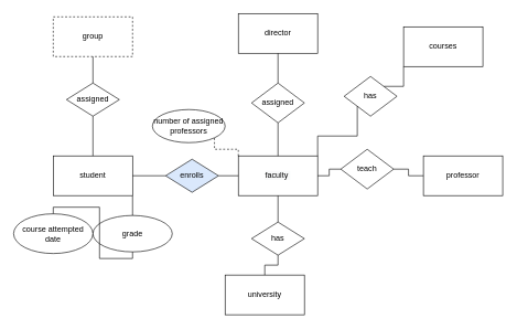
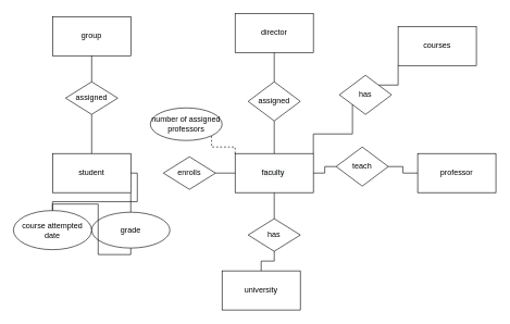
  <mxCell id="0" />
  <mxCell id="1" parent="0" />
  <mxCell id="2" value="&#10;&#10;&lt;span style=&quot;color: rgb(0, 0, 0); font-family: helvetica; font-size: 12px; font-style: normal; font-weight: 400; letter-spacing: normal; text-align: center; text-indent: 0px; text-transform: none; word-spacing: 0px; background-color: rgb(248, 249, 250); display: inline; float: none;&quot;&gt;faculty&lt;span&gt;&amp;nbsp;&lt;/span&gt;&lt;/span&gt;&#10;&#10;" style="rounded=0;whiteSpace=wrap;html=1;" vertex="1" parent="1"><mxGeometry x="360" y="235" width="120" height="60" as="geometry" /></mxCell>
  <mxCell id="3" value="university" style="rounded=0;whiteSpace=wrap;html=1;" vertex="1" parent="1"><mxGeometry x="340" y="415" width="120" height="60" as="geometry" /></mxCell>
  <mxCell id="4" value="student" style="rounded=0;whiteSpace=wrap;html=1;" vertex="1" parent="1"><mxGeometry x="80" y="235" width="120" height="60" as="geometry" /></mxCell>
  <mxCell id="5" value="professor" style="rounded=0;whiteSpace=wrap;html=1;" vertex="1" parent="1"><mxGeometry x="640" y="235" width="120" height="60" as="geometry" /></mxCell>
- <mxCell id="6" value="group" style="rounded=0;whiteSpace=wrap;html=1;dashed=1;" vertex="1" parent="1"><mxGeometry x="80" y="25" width="120" height="60" as="geometry" /></mxCell>
+ <mxCell id="6" value="group" style="rounded=0;whiteSpace=wrap;html=1;" vertex="1" parent="1"><mxGeometry x="80" y="25" width="120" height="60" as="geometry" /></mxCell>
  <mxCell id="7" value="has" style="rhombus;whiteSpace=wrap;html=1;" vertex="1" parent="1"><mxGeometry x="380" y="335" width="80" height="50" as="geometry" /></mxCell>
  <mxCell id="8" value="" style="endArrow=none;html=1;rounded=0;edgeStyle=orthogonalEdgeStyle;entryX=0.5;entryY=1;entryDx=0;entryDy=0;exitX=0.5;exitY=0;exitDx=0;exitDy=0;" edge="1" parent="1" source="7" target="2"><mxGeometry width="50" height="50" relative="1" as="geometry"><mxPoint x="250" y="285" as="sourcePoint" /><mxPoint x="300" y="235" as="targetPoint" /></mxGeometry></mxCell>
  <mxCell id="9" value="" style="endArrow=none;html=1;rounded=0;edgeStyle=orthogonalEdgeStyle;entryX=0.5;entryY=1;entryDx=0;entryDy=0;exitX=0.5;exitY=0;exitDx=0;exitDy=0;" edge="1" parent="1" source="3" target="7"><mxGeometry width="50" height="50" relative="1" as="geometry"><mxPoint x="250" y="285" as="sourcePoint" /><mxPoint x="300" y="235" as="targetPoint" /></mxGeometry></mxCell>
- <mxCell id="10" value="enrolls" style="rhombus;whiteSpace=wrap;html=1;fillColor=#dae8fc;" vertex="1" parent="1"><mxGeometry x="250" y="240" width="80" height="50" as="geometry" /></mxCell>
- <mxCell id="11" value="" style="endArrow=none;html=1;rounded=0;edgeStyle=orthogonalEdgeStyle;exitX=1;exitY=0.5;exitDx=0;exitDy=0;entryX=0;entryY=0.5;entryDx=0;entryDy=0;" edge="1" parent="1" source="4" target="10"><mxGeometry width="50" height="50" relative="1" as="geometry"><mxPoint x="250" y="285" as="sourcePoint" /><mxPoint x="300" y="235" as="targetPoint" /></mxGeometry></mxCell>
+ <mxCell id="10" value="enrolls" style="rhombus;whiteSpace=wrap;html=1;" vertex="1" parent="1"><mxGeometry x="250" y="240" width="80" height="50" as="geometry" /></mxCell>
+ <mxCell id="11" value="" style="endArrow=none;html=1;rounded=0;edgeStyle=orthogonalEdgeStyle;exitX=1;exitY=0.5;exitDx=0;exitDy=0;" edge="1" parent="1" source="4" target="30"><mxGeometry width="50" height="50" relative="1" as="geometry"><mxPoint x="250" y="285" as="sourcePoint" /><mxPoint x="300" y="235" as="targetPoint" /></mxGeometry></mxCell>
  <mxCell id="12" value="" style="endArrow=none;html=1;rounded=0;edgeStyle=orthogonalEdgeStyle;entryX=0;entryY=0.5;entryDx=0;entryDy=0;exitX=1;exitY=0.5;exitDx=0;exitDy=0;" edge="1" parent="1" source="10" target="2"><mxGeometry width="50" height="50" relative="1" as="geometry"><mxPoint x="250" y="285" as="sourcePoint" /><mxPoint x="300" y="235" as="targetPoint" /></mxGeometry></mxCell>
  <mxCell id="13" value="assigned" style="rhombus;whiteSpace=wrap;html=1;" vertex="1" parent="1"><mxGeometry x="100" y="125" width="80" height="50" as="geometry" /></mxCell>
  <mxCell id="14" value="" style="endArrow=none;html=1;rounded=0;edgeStyle=orthogonalEdgeStyle;entryX=0.5;entryY=1;entryDx=0;entryDy=0;exitX=0.5;exitY=0;exitDx=0;exitDy=0;" edge="1" parent="1" source="13" target="6"><mxGeometry width="50" height="50" relative="1" as="geometry"><mxPoint x="250" y="285" as="sourcePoint" /><mxPoint x="300" y="235" as="targetPoint" /></mxGeometry></mxCell>
  <mxCell id="15" value="" style="endArrow=none;html=1;rounded=0;edgeStyle=orthogonalEdgeStyle;entryX=0.5;entryY=1;entryDx=0;entryDy=0;exitX=0.5;exitY=0;exitDx=0;exitDy=0;" edge="1" parent="1" source="4" target="13"><mxGeometry width="50" height="50" relative="1" as="geometry"><mxPoint x="160" y="225" as="sourcePoint" /><mxPoint x="300" y="235" as="targetPoint" /></mxGeometry></mxCell>
  <mxCell id="16" value="director" style="rounded=0;whiteSpace=wrap;html=1;" vertex="1" parent="1"><mxGeometry x="360" y="20" width="120" height="60" as="geometry" /></mxCell>
  <mxCell id="17" value="" style="endArrow=none;html=1;rounded=0;edgeStyle=orthogonalEdgeStyle;entryX=0.5;entryY=1;entryDx=0;entryDy=0;exitX=0.5;exitY=0;exitDx=0;exitDy=0;startArrow=none;" edge="1" parent="1" source="18" target="16"><mxGeometry width="50" height="50" relative="1" as="geometry"><mxPoint x="220" y="205" as="sourcePoint" /><mxPoint x="270" y="155" as="targetPoint" /></mxGeometry></mxCell>
  <mxCell id="18" value="assigned" style="rhombus;whiteSpace=wrap;html=1;" vertex="1" parent="1"><mxGeometry x="380" y="125" width="80" height="60" as="geometry" /></mxCell>
  <mxCell id="19" value="" style="endArrow=none;html=1;rounded=0;edgeStyle=orthogonalEdgeStyle;entryX=0.5;entryY=1;entryDx=0;entryDy=0;exitX=0.5;exitY=0;exitDx=0;exitDy=0;" edge="1" parent="1" source="2" target="18"><mxGeometry width="50" height="50" relative="1" as="geometry"><mxPoint x="420" y="235" as="sourcePoint" /><mxPoint x="420" y="95" as="targetPoint" /></mxGeometry></mxCell>
  <mxCell id="20" value="" style="endArrow=none;html=1;rounded=0;edgeStyle=orthogonalEdgeStyle;entryX=0;entryY=0.5;entryDx=0;entryDy=0;exitX=1;exitY=0.5;exitDx=0;exitDy=0;startArrow=none;" edge="1" parent="1" source="21" target="5"><mxGeometry width="50" height="50" relative="1" as="geometry"><mxPoint x="350" y="285" as="sourcePoint" /><mxPoint x="400" y="235" as="targetPoint" /></mxGeometry></mxCell>
  <mxCell id="21" value="teach" style="rhombus;whiteSpace=wrap;html=1;" vertex="1" parent="1"><mxGeometry x="515" y="225" width="80" height="60" as="geometry" /></mxCell>
  <mxCell id="22" value="" style="endArrow=none;html=1;rounded=0;edgeStyle=orthogonalEdgeStyle;entryX=0;entryY=0.5;entryDx=0;entryDy=0;exitX=1;exitY=0.5;exitDx=0;exitDy=0;" edge="1" parent="1" source="2" target="21"><mxGeometry width="50" height="50" relative="1" as="geometry"><mxPoint x="480" y="265" as="sourcePoint" /><mxPoint x="640" y="265" as="targetPoint" /></mxGeometry></mxCell>
  <mxCell id="23" value="courses" style="rounded=0;whiteSpace=wrap;html=1;" vertex="1" parent="1"><mxGeometry x="610" y="40" width="120" height="60" as="geometry" /></mxCell>
  <mxCell id="24" value="" style="endArrow=none;html=1;rounded=0;edgeStyle=orthogonalEdgeStyle;entryX=0;entryY=1;entryDx=0;entryDy=0;exitX=1;exitY=0;exitDx=0;exitDy=0;startArrow=none;" edge="1" parent="1" source="25" target="23"><mxGeometry width="50" height="50" relative="1" as="geometry"><mxPoint x="350" y="285" as="sourcePoint" /><mxPoint x="400" y="235" as="targetPoint" /></mxGeometry></mxCell>
  <mxCell id="25" value="has" style="rhombus;whiteSpace=wrap;html=1;" vertex="1" parent="1"><mxGeometry x="520" y="115" width="80" height="60" as="geometry" /></mxCell>
  <mxCell id="26" value="" style="endArrow=none;html=1;rounded=0;edgeStyle=orthogonalEdgeStyle;entryX=0;entryY=1;entryDx=0;entryDy=0;exitX=1;exitY=0;exitDx=0;exitDy=0;" edge="1" parent="1" source="2" target="25"><mxGeometry width="50" height="50" relative="1" as="geometry"><mxPoint x="480" y="235" as="sourcePoint" /><mxPoint x="640" y="95" as="targetPoint" /></mxGeometry></mxCell>
  <mxCell id="27" value="number of assigned professors" style="ellipse;whiteSpace=wrap;html=1;" vertex="1" parent="1"><mxGeometry x="230" y="165" width="110" height="50" as="geometry" /></mxCell>
  <mxCell id="28" value="" style="endArrow=none;html=1;rounded=0;edgeStyle=orthogonalEdgeStyle;entryX=1;entryY=1;entryDx=0;entryDy=0;exitX=0;exitY=0;exitDx=0;exitDy=0;dashed=1;" edge="1" parent="1" source="2" target="27"><mxGeometry width="50" height="50" relative="1" as="geometry"><mxPoint x="460" y="285" as="sourcePoint" /><mxPoint x="510" y="235" as="targetPoint" /></mxGeometry></mxCell>
  <mxCell id="29" value="grade" style="ellipse;whiteSpace=wrap;html=1;" vertex="1" parent="1"><mxGeometry x="140" y="325" width="120" height="55" as="geometry" /></mxCell>
  <mxCell id="30" value="course attempted date" style="ellipse;whiteSpace=wrap;html=1;" vertex="1" parent="1"><mxGeometry x="20" y="322.5" width="120" height="60" as="geometry" /></mxCell>
  <mxCell id="31" value="" style="endArrow=none;html=1;rounded=0;edgeStyle=orthogonalEdgeStyle;exitX=0.5;exitY=0;exitDx=0;exitDy=0;" edge="1" parent="1" source="30" target="29"><mxGeometry width="50" height="50" relative="1" as="geometry"><mxPoint x="460" y="275" as="sourcePoint" /><mxPoint x="510" y="225" as="targetPoint" /></mxGeometry></mxCell>
  <mxCell id="32" value="" style="endArrow=none;html=1;rounded=0;edgeStyle=orthogonalEdgeStyle;entryX=1;entryY=1;entryDx=0;entryDy=0;exitX=0.5;exitY=0;exitDx=0;exitDy=0;" edge="1" parent="1" source="29" target="4"><mxGeometry width="50" height="50" relative="1" as="geometry"><mxPoint x="460" y="275" as="sourcePoint" /><mxPoint x="510" y="225" as="targetPoint" /></mxGeometry></mxCell>
